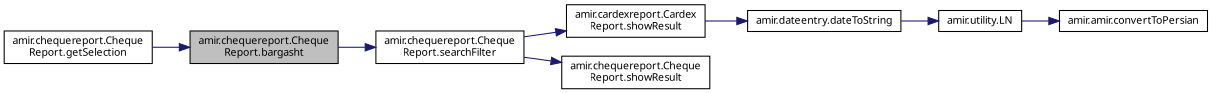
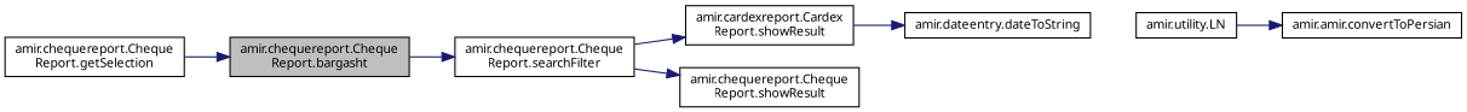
  digraph {
    rankdir=LR
    node [color=black fillcolor=white fontname="FreeSans.ttf" fontsize=10 shape=record style=filled]
    edge [color=midnightblue fontname="FreeSans.ttf" fontsize=10 labelfontname="FreeSans.ttf" labelfontsize=10 style=solid]
    n1 [fillcolor=grey75 fontcolor=black height=0.2 label="amir.chequereport.Cheque\lReport.bargasht" width=0.4]
    n2 [height=0.2 label="amir.chequereport.Cheque\lReport.searchFilter" width=0.4]
    n3 [height=0.2 label="amir.chequereport.Cheque\lReport.getSelection" width=0.4]
    n4 [height=0.2 label="amir.cardexreport.Cardex\lReport.showResult" width=0.4]
    n5 [height=0.2 label="amir.chequereport.Cheque\lReport.showResult" width=0.4]
    n6 [height=0.2 label="amir.dateentry.dateToString" width=0.4]
    n7 [height=0.2 label="amir.utility.LN" width=0.4]
    n8 [height=0.2 label="amir.amir.convertToPersian" width=0.4]
    n1 -> n2
    n2 -> n4
    n2 -> n5
    n3 -> n1
    n4 -> n6
-   n6 -> n7
    n7 -> n8
  }
